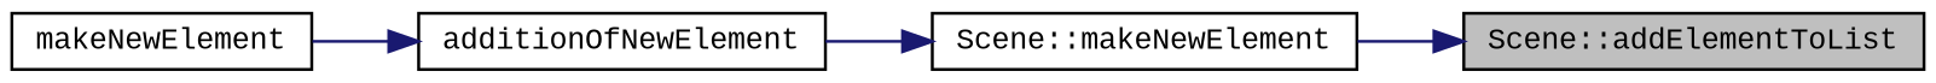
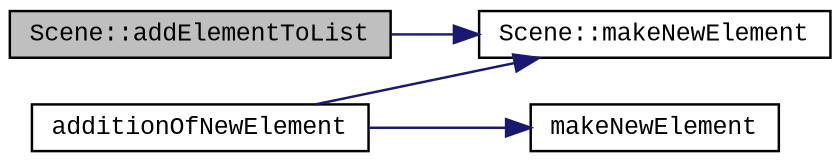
  digraph {
    fontname="Liberation Mono"
    rankdir=RL
    node [color=black fillcolor=white fontname="Liberation Mono" fontsize=10 shape=record style=filled]
    edge [color=midnightblue dir=back fontname="Liberation Mono" fontsize=10 labelfontname=Helvetica labelfontsize=10 style=solid]
    n1 [fillcolor=grey75 fontcolor=black height=0.2 label="Scene::addElementToList" width=0.4]
    n2 [height=0.2 label="Scene::makeNewElement" width=0.4]
    n3 [height=0.2 label=additionOfNewElement width=0.4]
    n4 [height=0.2 label=makeNewElement width=0.4]
-   n1 -> n2
+   n2 -> n1
    n2 -> n3
-   n3 -> n4
+   n4 -> n3
  }
